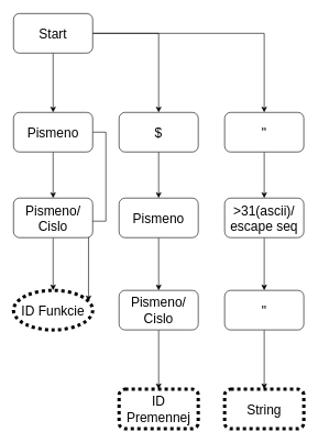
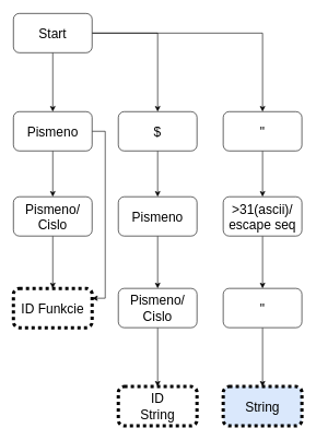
  <mxCell id="0" />
  <mxCell id="1" parent="0" />
  <mxCell id="2" style="edgeStyle=orthogonalEdgeStyle;rounded=0;orthogonalLoop=1;jettySize=auto;html=1;exitX=0.5;exitY=1;exitDx=0;exitDy=0;entryX=0.5;entryY=0;entryDx=0;entryDy=0;fontSize=20;" edge="1" parent="1" source="5" target="9"><mxGeometry relative="1" as="geometry" /></mxCell>
  <mxCell id="3" style="edgeStyle=orthogonalEdgeStyle;rounded=0;orthogonalLoop=1;jettySize=auto;html=1;exitX=1;exitY=0.5;exitDx=0;exitDy=0;entryX=0.5;entryY=0;entryDx=0;entryDy=0;fontSize=20;" edge="1" parent="1" source="5" target="13"><mxGeometry relative="1" as="geometry" /></mxCell>
  <mxCell id="4" style="edgeStyle=orthogonalEdgeStyle;rounded=0;orthogonalLoop=1;jettySize=auto;html=1;exitX=1;exitY=0.5;exitDx=0;exitDy=0;entryX=0.5;entryY=0;entryDx=0;entryDy=0;fontSize=20;" edge="1" parent="1" source="5" target="21"><mxGeometry relative="1" as="geometry" /></mxCell>
  <mxCell id="5" value="&lt;font style=&quot;font-size: 20px;&quot;&gt;Start&lt;/font&gt;" style="rounded=1;whiteSpace=wrap;html=1;" parent="1" vertex="1"><mxGeometry x="20" y="20" width="120" height="60" as="geometry" /></mxCell>
- <mxCell id="6" value="ID Funkcie&lt;br&gt;" style="ellipse;whiteSpace=wrap;html=1;fontSize=20;dashed=1;dashPattern=1 1;strokeWidth=5;" parent="1" vertex="1"><mxGeometry x="20" y="440" width="120" height="60" as="geometry" /></mxCell>
+ <mxCell id="6" value="ID Funkcie&lt;br&gt;" style="rounded=1;whiteSpace=wrap;html=1;fontSize=20;dashed=1;dashPattern=1 1;strokeWidth=5;" parent="1" vertex="1"><mxGeometry x="20" y="440" width="120" height="60" as="geometry" /></mxCell>
  <mxCell id="7" style="edgeStyle=orthogonalEdgeStyle;rounded=0;orthogonalLoop=1;jettySize=auto;html=1;exitX=1;exitY=0.5;exitDx=0;exitDy=0;entryX=1;entryY=0.25;entryDx=0;entryDy=0;fontSize=20;" edge="1" parent="1" source="9" target="6"><mxGeometry relative="1" as="geometry" /></mxCell>
  <mxCell id="8" style="edgeStyle=orthogonalEdgeStyle;rounded=0;orthogonalLoop=1;jettySize=auto;html=1;exitX=0.5;exitY=1;exitDx=0;exitDy=0;entryX=0.5;entryY=0;entryDx=0;entryDy=0;fontSize=20;" edge="1" parent="1" source="9" target="11"><mxGeometry relative="1" as="geometry" /></mxCell>
  <mxCell id="9" value="&lt;font style=&quot;font-size: 20px;&quot;&gt;Pismeno&lt;/font&gt;" style="rounded=1;whiteSpace=wrap;html=1;" vertex="1" parent="1"><mxGeometry x="20" y="170" width="120" height="60" as="geometry" /></mxCell>
  <mxCell id="10" style="edgeStyle=orthogonalEdgeStyle;rounded=0;orthogonalLoop=1;jettySize=auto;html=1;exitX=0.5;exitY=1;exitDx=0;exitDy=0;entryX=0.5;entryY=0;entryDx=0;entryDy=0;fontSize=20;" edge="1" parent="1" source="11" target="6"><mxGeometry relative="1" as="geometry" /></mxCell>
  <mxCell id="11" value="Pismeno/&lt;br&gt;Cislo" style="rounded=1;whiteSpace=wrap;html=1;strokeWidth=1;fontSize=20;" vertex="1" parent="1"><mxGeometry x="20" y="300" width="120" height="60" as="geometry" /></mxCell>
  <mxCell id="12" style="edgeStyle=orthogonalEdgeStyle;rounded=0;orthogonalLoop=1;jettySize=auto;html=1;exitX=0.5;exitY=1;exitDx=0;exitDy=0;entryX=0.5;entryY=0;entryDx=0;entryDy=0;fontSize=20;" edge="1" parent="1" source="13" target="15"><mxGeometry relative="1" as="geometry" /></mxCell>
  <mxCell id="13" value="$" style="rounded=1;whiteSpace=wrap;html=1;strokeWidth=1;fontSize=20;" vertex="1" parent="1"><mxGeometry x="180" y="170" width="120" height="60" as="geometry" /></mxCell>
  <mxCell id="14" style="edgeStyle=orthogonalEdgeStyle;rounded=0;orthogonalLoop=1;jettySize=auto;html=1;exitX=0.5;exitY=1;exitDx=0;exitDy=0;entryX=0.5;entryY=0;entryDx=0;entryDy=0;fontSize=20;" edge="1" parent="1" source="15" target="17"><mxGeometry relative="1" as="geometry" /></mxCell>
  <mxCell id="15" value="Pismeno" style="rounded=1;whiteSpace=wrap;html=1;strokeWidth=1;fontSize=20;" vertex="1" parent="1"><mxGeometry x="180" y="300" width="120" height="60" as="geometry" /></mxCell>
  <mxCell id="16" style="edgeStyle=orthogonalEdgeStyle;rounded=0;orthogonalLoop=1;jettySize=auto;html=1;exitX=0.5;exitY=1;exitDx=0;exitDy=0;entryX=0.5;entryY=0;entryDx=0;entryDy=0;fontSize=20;" edge="1" parent="1" source="17" target="18"><mxGeometry relative="1" as="geometry" /></mxCell>
  <mxCell id="17" value="Pismeno/&lt;br&gt;Cislo" style="rounded=1;whiteSpace=wrap;html=1;strokeWidth=1;fontSize=20;" vertex="1" parent="1"><mxGeometry x="180" y="440" width="120" height="60" as="geometry" /></mxCell>
- <mxCell id="18" value="ID&lt;br&gt;Premennej" style="rounded=1;whiteSpace=wrap;html=1;strokeWidth=5;fontSize=20;dashed=1;dashPattern=1 1;" vertex="1" parent="1"><mxGeometry x="180" y="590" width="120" height="60" as="geometry" /></mxCell>
- <mxCell id="19" value="String" style="rounded=1;whiteSpace=wrap;html=1;dashed=1;dashPattern=1 1;strokeWidth=5;fontSize=20;" vertex="1" parent="1"><mxGeometry x="340" y="590" width="120" height="60" as="geometry" /></mxCell>
+ <mxCell id="18" value="ID&lt;br&gt;String" style="rounded=1;whiteSpace=wrap;html=1;strokeWidth=5;fontSize=20;dashed=1;dashPattern=1 1;" vertex="1" parent="1"><mxGeometry x="180" y="590" width="120" height="60" as="geometry" /></mxCell>
+ <mxCell id="19" value="String" style="rounded=1;whiteSpace=wrap;html=1;dashed=1;dashPattern=1 1;strokeWidth=5;fontSize=20;fillColor=#dae8fc;" vertex="1" parent="1"><mxGeometry x="340" y="590" width="120" height="60" as="geometry" /></mxCell>
  <mxCell id="20" style="edgeStyle=orthogonalEdgeStyle;rounded=0;orthogonalLoop=1;jettySize=auto;html=1;exitX=0.5;exitY=1;exitDx=0;exitDy=0;entryX=0.5;entryY=0;entryDx=0;entryDy=0;fontSize=20;" edge="1" parent="1" source="21" target="23"><mxGeometry relative="1" as="geometry" /></mxCell>
  <mxCell id="21" value="&quot;" style="rounded=1;whiteSpace=wrap;html=1;strokeWidth=1;fontSize=20;" vertex="1" parent="1"><mxGeometry x="340" y="170" width="120" height="60" as="geometry" /></mxCell>
  <mxCell id="22" style="edgeStyle=orthogonalEdgeStyle;rounded=0;orthogonalLoop=1;jettySize=auto;html=1;exitX=0.5;exitY=1;exitDx=0;exitDy=0;entryX=0.5;entryY=0;entryDx=0;entryDy=0;fontSize=20;" edge="1" parent="1" source="23" target="25"><mxGeometry relative="1" as="geometry" /></mxCell>
  <mxCell id="23" value="&amp;gt;31(ascii)/&lt;br&gt;escape seq" style="rounded=1;whiteSpace=wrap;html=1;strokeWidth=1;fontSize=20;" vertex="1" parent="1"><mxGeometry x="340" y="300" width="120" height="60" as="geometry" /></mxCell>
  <mxCell id="24" style="edgeStyle=orthogonalEdgeStyle;rounded=0;orthogonalLoop=1;jettySize=auto;html=1;exitX=0.5;exitY=1;exitDx=0;exitDy=0;entryX=0.5;entryY=0;entryDx=0;entryDy=0;fontSize=20;" edge="1" parent="1" source="25" target="19"><mxGeometry relative="1" as="geometry" /></mxCell>
  <mxCell id="25" value="&quot;" style="rounded=1;whiteSpace=wrap;html=1;strokeWidth=1;fontSize=20;" vertex="1" parent="1"><mxGeometry x="340" y="440" width="120" height="60" as="geometry" /></mxCell>
